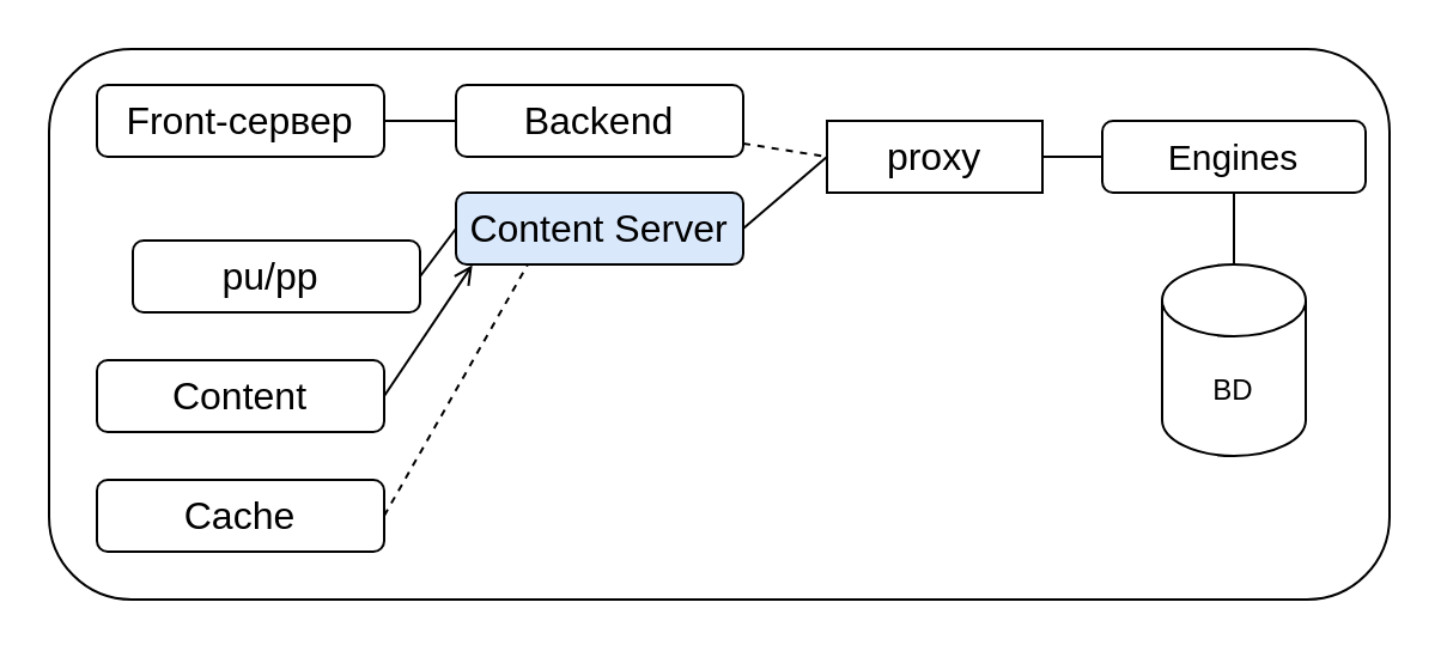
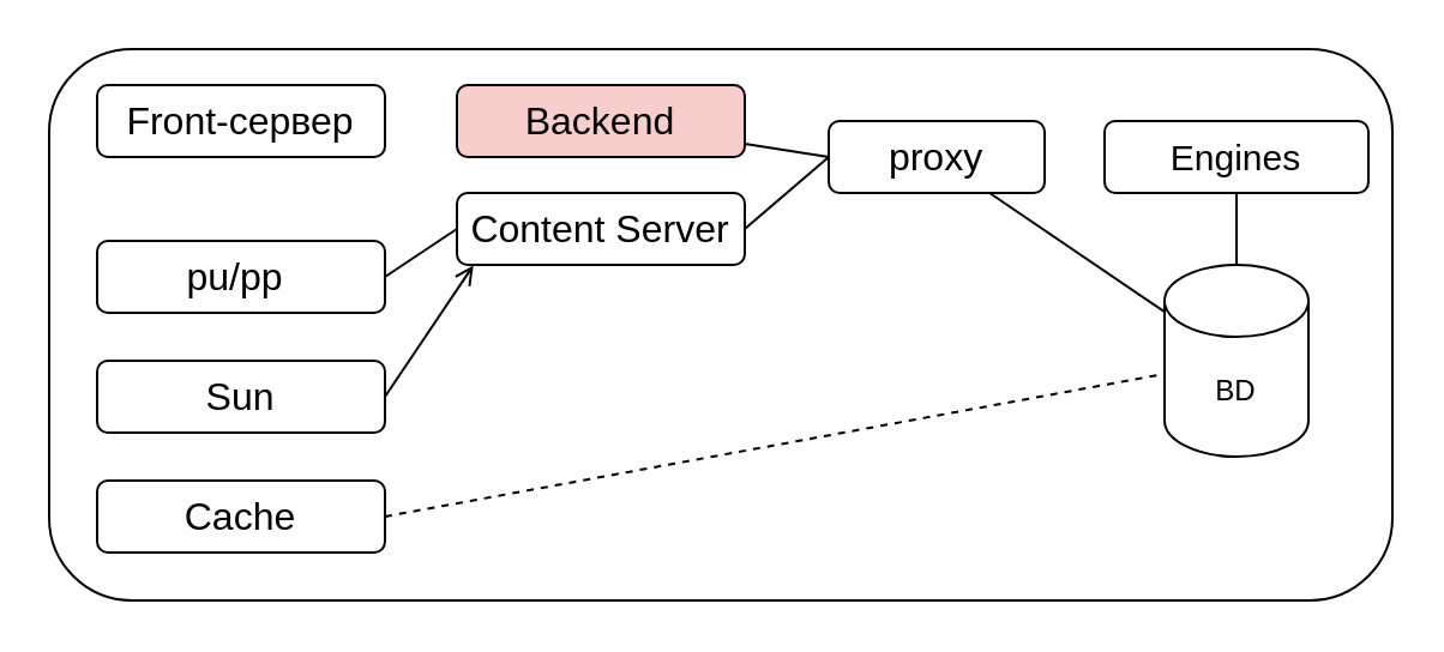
  <mxCell id="0" />
  <mxCell id="1" parent="0" />
  <mxCell id="2" value="" style="rounded=1;whiteSpace=wrap;html=1;" vertex="1" parent="1"><mxGeometry x="20" y="20" width="560" height="230" as="geometry" /></mxCell>
- <mxCell id="3" value="" style="edgeStyle=none;rounded=0;orthogonalLoop=1;jettySize=auto;html=1;startArrow=none;startFill=0;endArrow=none;endFill=0;" edge="1" parent="1" source="4" target="6"><mxGeometry relative="1" as="geometry" /></mxCell>
  <mxCell id="4" value="&lt;span style=&quot;font-size: 12pt ; line-height: 107%&quot;&gt;Front-сервер&lt;/span&gt;" style="rounded=1;whiteSpace=wrap;html=1;" vertex="1" parent="1"><mxGeometry x="40" y="35" width="120" height="30" as="geometry" /></mxCell>
- <mxCell id="5" style="edgeStyle=none;rounded=0;orthogonalLoop=1;jettySize=auto;html=1;entryX=0;entryY=0.5;entryDx=0;entryDy=0;startArrow=none;startFill=0;endArrow=none;endFill=0;dashed=1;" edge="1" parent="1" source="6" target="19"><mxGeometry relative="1" as="geometry" /></mxCell>
- <mxCell id="6" value="&lt;span style=&quot;font-size: 12pt ; line-height: 107%&quot;&gt;Backend&lt;/span&gt;" style="rounded=1;whiteSpace=wrap;html=1;" vertex="1" parent="1"><mxGeometry x="190" y="35" width="120" height="30" as="geometry" /></mxCell>
+ <mxCell id="5" style="edgeStyle=none;rounded=0;orthogonalLoop=1;jettySize=auto;html=1;entryX=0;entryY=0.5;entryDx=0;entryDy=0;startArrow=none;startFill=0;endArrow=none;endFill=0;" edge="1" parent="1" source="6" target="19"><mxGeometry relative="1" as="geometry" /></mxCell>
+ <mxCell id="6" value="&lt;span style=&quot;font-size: 12pt ; line-height: 107%&quot;&gt;Backend&lt;/span&gt;" style="rounded=1;whiteSpace=wrap;html=1;fillColor=#f8cecc;" vertex="1" parent="1"><mxGeometry x="190" y="35" width="120" height="30" as="geometry" /></mxCell>
  <mxCell id="7" style="edgeStyle=none;rounded=0;orthogonalLoop=1;jettySize=auto;html=1;startArrow=none;startFill=0;endArrow=none;endFill=0;exitX=1;exitY=0.5;exitDx=0;exitDy=0;entryX=0;entryY=0.5;entryDx=0;entryDy=0;" edge="1" parent="1" source="8" target="19"><mxGeometry relative="1" as="geometry"><mxPoint x="350" y="60" as="targetPoint" /></mxGeometry></mxCell>
- <mxCell id="8" value="&lt;span style=&quot;font-size: 12pt ; line-height: 107%&quot;&gt;Content Server&lt;/span&gt;" style="rounded=1;whiteSpace=wrap;html=1;fillColor=#dae8fc;" vertex="1" parent="1"><mxGeometry x="190" y="80" width="120" height="30" as="geometry" /></mxCell>
+ <mxCell id="8" value="&lt;span style=&quot;font-size: 12pt ; line-height: 107%&quot;&gt;Content Server&lt;/span&gt;" style="rounded=1;whiteSpace=wrap;html=1;" vertex="1" parent="1"><mxGeometry x="190" y="80" width="120" height="30" as="geometry" /></mxCell>
  <mxCell id="9" style="edgeStyle=none;rounded=0;orthogonalLoop=1;jettySize=auto;html=1;entryX=0;entryY=0.5;entryDx=0;entryDy=0;exitX=1;exitY=0.5;exitDx=0;exitDy=0;startArrow=none;startFill=0;endArrow=none;endFill=0;" edge="1" parent="1" source="10" target="8"><mxGeometry relative="1" as="geometry" /></mxCell>
- <mxCell id="10" value="&lt;span style=&quot;font-size: 12pt ; line-height: 107%&quot;&gt;pu/pp&amp;nbsp;&lt;/span&gt;" style="rounded=1;whiteSpace=wrap;html=1;" vertex="1" parent="1"><mxGeometry x="55" y="100" width="120" height="30" as="geometry" /></mxCell>
+ <mxCell id="10" value="&lt;span style=&quot;font-size: 12pt ; line-height: 107%&quot;&gt;pu/pp&amp;nbsp;&lt;/span&gt;" style="rounded=1;whiteSpace=wrap;html=1;" vertex="1" parent="1"><mxGeometry x="40" y="100" width="120" height="30" as="geometry" /></mxCell>
  <mxCell id="11" style="edgeStyle=none;rounded=0;orthogonalLoop=1;jettySize=auto;html=1;exitX=1;exitY=0.5;exitDx=0;exitDy=0;entryX=0.057;entryY=1.007;entryDx=0;entryDy=0;entryPerimeter=0;endArrow=open;endFill=0;" edge="1" parent="1" source="12" target="8"><mxGeometry relative="1" as="geometry"><Array as="points" /></mxGeometry></mxCell>
- <mxCell id="12" value="&lt;span style=&quot;font-size: 12pt ; line-height: 107%&quot;&gt;Content&lt;/span&gt;" style="rounded=1;whiteSpace=wrap;html=1;" vertex="1" parent="1"><mxGeometry x="40" y="150" width="120" height="30" as="geometry" /></mxCell>
- <mxCell id="13" style="edgeStyle=none;rounded=0;orthogonalLoop=1;jettySize=auto;html=1;entryX=0.25;entryY=1;entryDx=0;entryDy=0;exitX=1;exitY=0.5;exitDx=0;exitDy=0;dashed=1;endArrow=none;endFill=0;" edge="1" parent="1" source="14" target="8"><mxGeometry relative="1" as="geometry" /></mxCell>
+ <mxCell id="12" value="&lt;span style=&quot;font-size: 12pt ; line-height: 107%&quot;&gt;Sun&lt;/span&gt;" style="rounded=1;whiteSpace=wrap;html=1;" vertex="1" parent="1"><mxGeometry x="40" y="150" width="120" height="30" as="geometry" /></mxCell>
+ <mxCell id="13" style="edgeStyle=none;rounded=0;orthogonalLoop=1;jettySize=auto;html=1;exitX=1;exitY=0.5;exitDx=0;exitDy=0;dashed=1;endArrow=none;endFill=0;" edge="1" parent="1" source="14" target="15"><mxGeometry relative="1" as="geometry" /></mxCell>
  <mxCell id="14" value="&lt;span style=&quot;font-size: 12pt ; line-height: 107%&quot;&gt;Cache&lt;/span&gt;" style="rounded=1;whiteSpace=wrap;html=1;" vertex="1" parent="1"><mxGeometry x="40" y="200" width="120" height="30" as="geometry" /></mxCell>
  <mxCell id="15" value="BD" style="shape=cylinder3;whiteSpace=wrap;html=1;boundedLbl=1;backgroundOutline=1;size=15;" vertex="1" parent="1"><mxGeometry x="485" y="110" width="60" height="80" as="geometry" /></mxCell>
  <mxCell id="16" value="" style="edgeStyle=none;rounded=0;orthogonalLoop=1;jettySize=auto;html=1;startArrow=none;startFill=0;endArrow=none;endFill=0;" edge="1" parent="1" source="17" target="15"><mxGeometry relative="1" as="geometry" /></mxCell>
  <mxCell id="17" value="&lt;font style=&quot;font-size: 15px&quot;&gt;Engines&lt;/font&gt;" style="rounded=1;whiteSpace=wrap;html=1;" vertex="1" parent="1"><mxGeometry x="460" y="50" width="110" height="30" as="geometry" /></mxCell>
- <mxCell id="18" value="" style="edgeStyle=none;rounded=0;orthogonalLoop=1;jettySize=auto;html=1;startArrow=none;startFill=0;endArrow=none;endFill=0;" edge="1" parent="1" source="19" target="17"><mxGeometry relative="1" as="geometry" /></mxCell>
- <mxCell id="19" value="&lt;span style=&quot;font-size: 12pt ; line-height: 107%&quot;&gt;proxy&lt;/span&gt;" style="whiteSpace=wrap;html=1;rounded=0;" vertex="1" parent="1"><mxGeometry x="345" y="50" width="90" height="30" as="geometry" /></mxCell>
+ <mxCell id="18" value="" style="edgeStyle=none;rounded=0;orthogonalLoop=1;jettySize=auto;html=1;startArrow=none;startFill=0;endArrow=none;endFill=0;" edge="1" parent="1" source="19" target="15"><mxGeometry relative="1" as="geometry" /></mxCell>
+ <mxCell id="19" value="&lt;span style=&quot;font-size: 12pt ; line-height: 107%&quot;&gt;proxy&lt;/span&gt;" style="rounded=1;whiteSpace=wrap;html=1;" vertex="1" parent="1"><mxGeometry x="345" y="50" width="90" height="30" as="geometry" /></mxCell>
